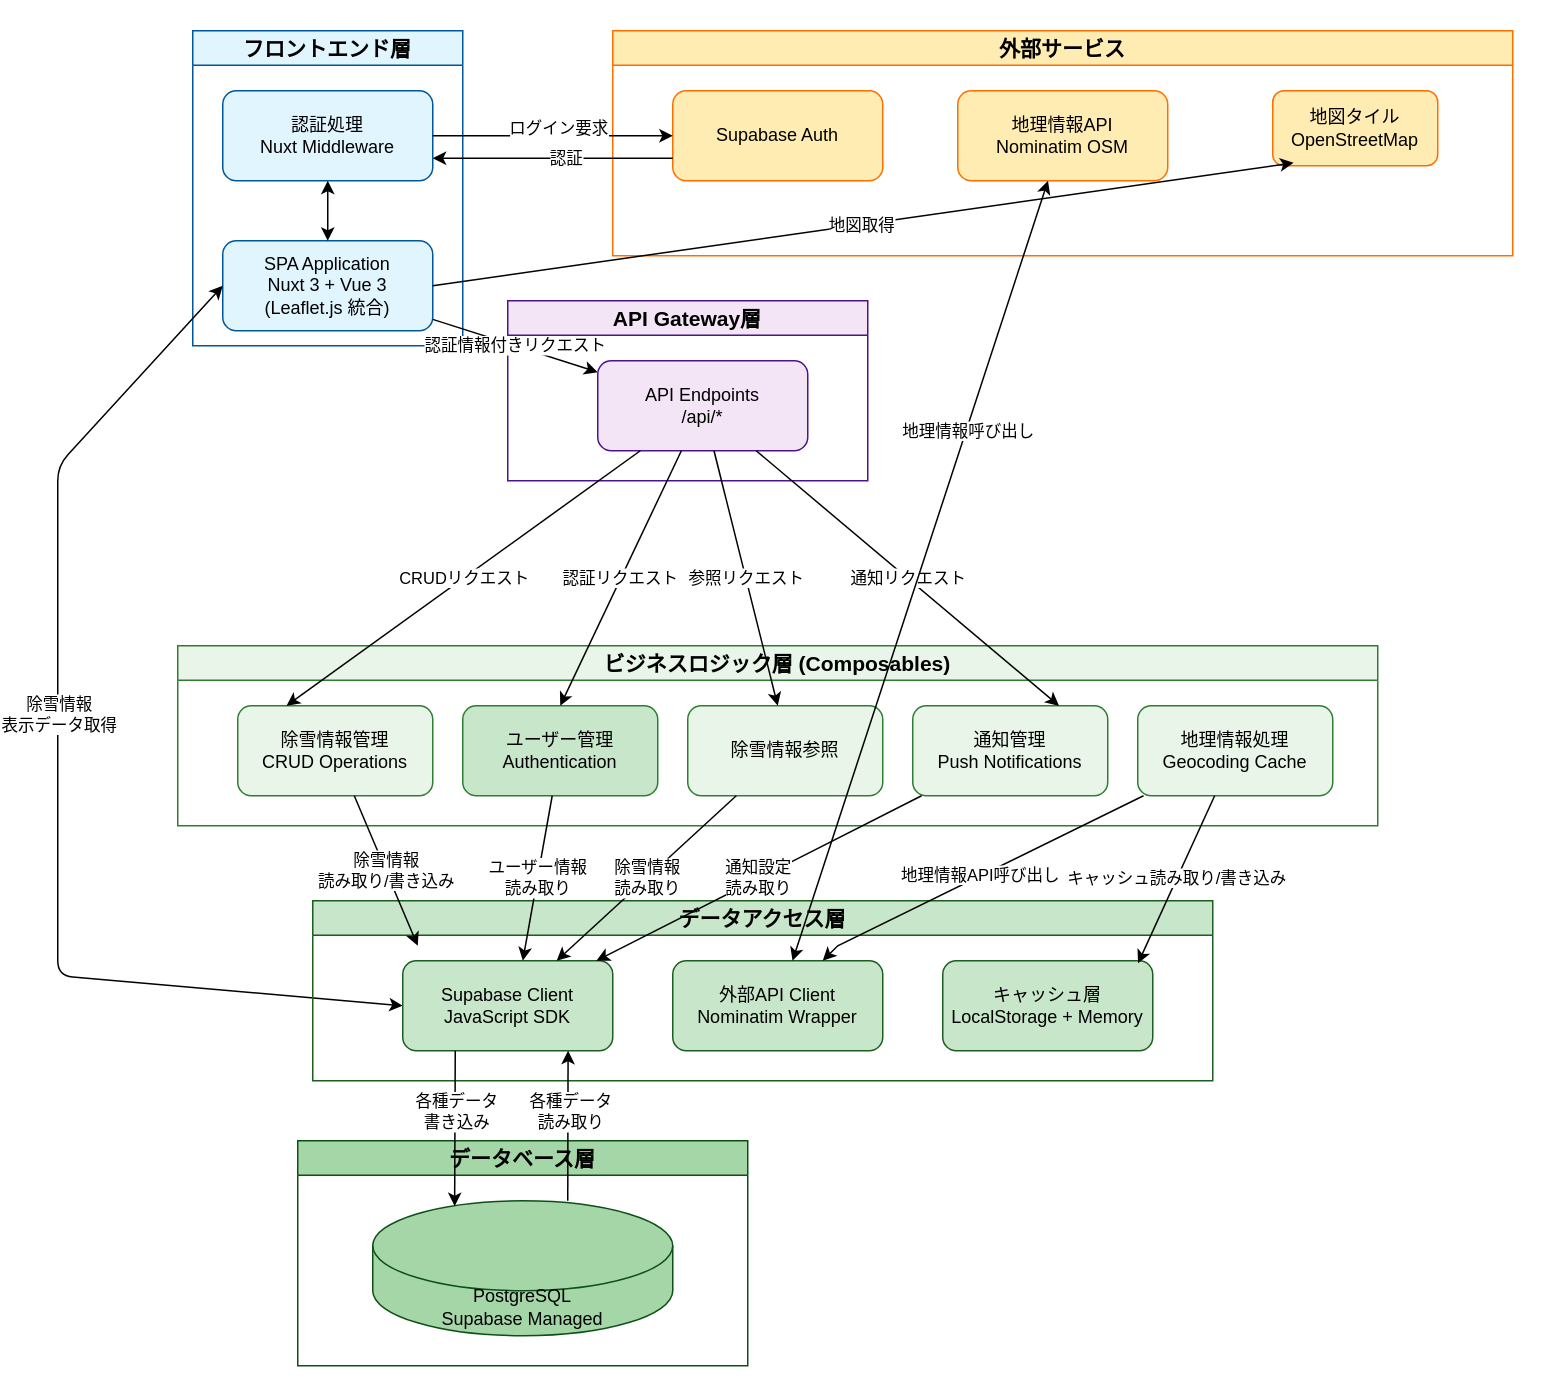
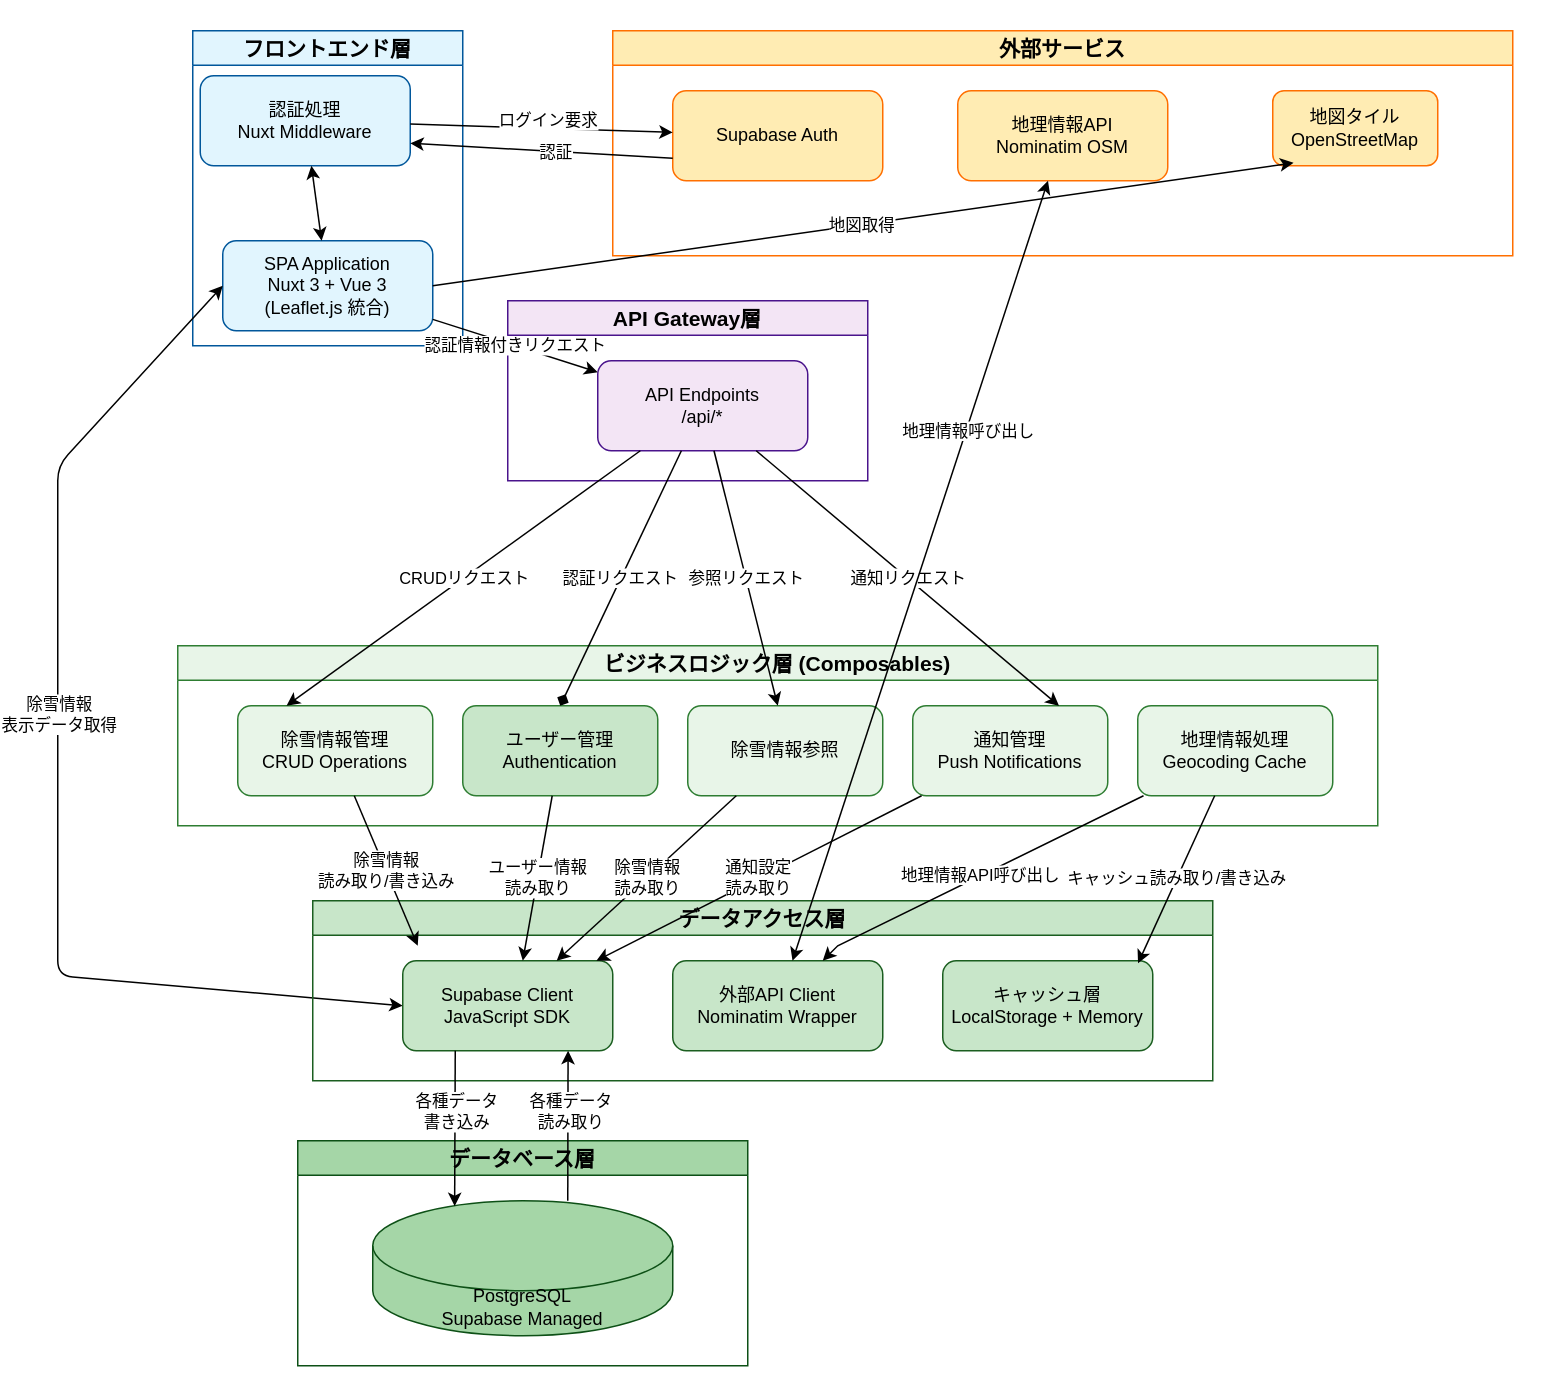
  <mxCell id="0" />
  <mxCell id="1" parent="0" />
  <mxCell id="2" value="フロントエンド層" style="swimlane;whiteSpace=wrap;html=1;fillColor=#e1f5fe;strokeColor=#01579b;fontColor=#000000;fontSize=14;fontStyle=1;" parent="1" vertex="1"><mxGeometry x="30" y="20" width="180" height="210" as="geometry" /></mxCell>
- <mxCell id="3" value="認証処理&lt;br/&gt;Nuxt Middleware" style="rounded=1;whiteSpace=wrap;html=1;fillColor=#e1f5fe;strokeColor=#01579b;" parent="2" vertex="1"><mxGeometry x="20" y="40" width="140" height="60" as="geometry" /></mxCell>
+ <mxCell id="3" value="認証処理&lt;br/&gt;Nuxt Middleware" style="rounded=1;whiteSpace=wrap;html=1;fillColor=#e1f5fe;strokeColor=#01579b;" parent="2" vertex="1"><mxGeometry x="5" y="30" width="140" height="60" as="geometry" /></mxCell>
  <mxCell id="4" value="SPA Application&lt;br/&gt;Nuxt 3 + Vue 3&lt;br/&gt;(Leaflet.js 統合)" style="rounded=1;whiteSpace=wrap;html=1;fillColor=#e1f5fe;strokeColor=#01579b;" parent="2" vertex="1"><mxGeometry x="20" y="140" width="140" height="60" as="geometry" /></mxCell>
  <mxCell id="5" value="API Gateway層" style="swimlane;whiteSpace=wrap;html=1;fillColor=#f3e5f5;strokeColor=#4a148c;fontColor=#000000;fontSize=14;fontStyle=1;" parent="1" vertex="1"><mxGeometry x="240" y="200" width="240" height="120" as="geometry" /></mxCell>
  <mxCell id="6" value="API Endpoints&lt;br/&gt;/api/*" style="rounded=1;whiteSpace=wrap;html=1;fillColor=#f3e5f5;strokeColor=#4a148c;" parent="5" vertex="1"><mxGeometry x="60" y="40" width="140" height="60" as="geometry" /></mxCell>
  <mxCell id="7" value="ビジネスロジック層 (Composables)" style="swimlane;whiteSpace=wrap;html=1;fillColor=#e8f5e8;strokeColor=#2e7d32;fontColor=#000000;fontSize=14;fontStyle=1;" parent="1" vertex="1"><mxGeometry x="20" y="430" width="800" height="120" as="geometry" /></mxCell>
  <mxCell id="8" value="除雪情報管理&lt;br/&gt;CRUD Operations" style="rounded=1;whiteSpace=wrap;html=1;fillColor=#e8f5e8;strokeColor=#2e7d32;" parent="7" vertex="1"><mxGeometry x="40" y="40" width="130" height="60" as="geometry" /></mxCell>
  <mxCell id="9" value="ユーザー管理&lt;br/&gt;Authentication" style="rounded=1;whiteSpace=wrap;html=1;fillColor=#c8e6c9;strokeColor=#2e7d32;" parent="7" vertex="1"><mxGeometry x="190" y="40" width="130" height="60" as="geometry" /></mxCell>
  <mxCell id="10" value="除雪情報参照" style="rounded=1;whiteSpace=wrap;html=1;fillColor=#e8f5e8;strokeColor=#2e7d32;" parent="7" vertex="1"><mxGeometry x="340" y="40" width="130" height="60" as="geometry" /></mxCell>
  <mxCell id="11" value="通知管理&lt;br/&gt;Push Notifications" style="rounded=1;whiteSpace=wrap;html=1;fillColor=#e8f5e8;strokeColor=#2e7d32;" parent="7" vertex="1"><mxGeometry x="490" y="40" width="130" height="60" as="geometry" /></mxCell>
  <mxCell id="12" value="地理情報処理&lt;br/&gt;Geocoding Cache" style="rounded=1;whiteSpace=wrap;html=1;fillColor=#e8f5e8;strokeColor=#2e7d32;" parent="7" vertex="1"><mxGeometry x="640" y="40" width="130" height="60" as="geometry" /></mxCell>
  <mxCell id="13" style="edgeStyle=none;html=1;exitX=0;exitY=0.5;exitDx=0;exitDy=0;entryX=0;entryY=0.5;entryDx=0;entryDy=0;startArrow=classic;startFill=1;" edge="1" parent="7" source="4" target="16"><mxGeometry relative="1" as="geometry"><mxPoint x="-80" y="-120" as="targetPoint" /><Array as="points"><mxPoint x="-80" y="-120" /><mxPoint x="-80" y="220" /></Array></mxGeometry></mxCell>
  <mxCell id="14" value="&lt;span style=&quot;color: rgb(0, 0, 0);&quot;&gt;除雪情報&lt;/span&gt;&lt;div&gt;表示データ取得&lt;/div&gt;" style="edgeLabel;html=1;align=center;verticalAlign=middle;resizable=0;points=[];" vertex="1" connectable="0" parent="13"><mxGeometry x="-0.105" relative="1" as="geometry"><mxPoint as="offset" /></mxGeometry></mxCell>
  <mxCell id="15" value="データアクセス層" style="swimlane;whiteSpace=wrap;html=1;fillColor=#c8e6c9;strokeColor=#1b5e20;fontColor=#000000;fontSize=14;fontStyle=1;" parent="1" vertex="1"><mxGeometry x="110" y="600" width="600" height="120" as="geometry" /></mxCell>
  <mxCell id="16" value="Supabase Client&lt;br/&gt;JavaScript SDK" style="rounded=1;whiteSpace=wrap;html=1;fillColor=#c8e6c9;strokeColor=#1b5e20;" parent="15" vertex="1"><mxGeometry x="60" y="40" width="140" height="60" as="geometry" /></mxCell>
  <mxCell id="17" value="外部API Client&lt;br/&gt;Nominatim Wrapper" style="rounded=1;whiteSpace=wrap;html=1;fillColor=#c8e6c9;strokeColor=#1b5e20;" parent="15" vertex="1"><mxGeometry x="240" y="40" width="140" height="60" as="geometry" /></mxCell>
  <mxCell id="18" value="キャッシュ層&lt;br/&gt;LocalStorage + Memory" style="rounded=1;whiteSpace=wrap;html=1;fillColor=#c8e6c9;strokeColor=#1b5e20;" parent="15" vertex="1"><mxGeometry x="420" y="40" width="140" height="60" as="geometry" /></mxCell>
  <mxCell id="19" value="データベース層" style="swimlane;whiteSpace=wrap;html=1;fillColor=#a5d6a7;strokeColor=#0d5016;fontColor=#000000;fontSize=14;fontStyle=1;" parent="1" vertex="1"><mxGeometry x="100" y="760" width="300" height="150" as="geometry" /></mxCell>
  <mxCell id="20" value="PostgreSQL&lt;br/&gt;Supabase Managed" style="shape=cylinder3;whiteSpace=wrap;html=1;boundedLbl=1;backgroundOutline=1;size=30;fillColor=#a5d6a7;strokeColor=#0d5016;" parent="19" vertex="1"><mxGeometry x="50" y="40" width="200" height="90" as="geometry" /></mxCell>
  <mxCell id="21" value="外部サービス" style="swimlane;whiteSpace=wrap;html=1;fillColor=#ffecb3;strokeColor=#ff6f00;fontColor=#000000;fontSize=14;fontStyle=1;" parent="1" vertex="1"><mxGeometry x="310" y="20" width="600" height="150" as="geometry" /></mxCell>
  <mxCell id="22" value="Supabase Auth" style="rounded=1;whiteSpace=wrap;html=1;fillColor=#ffecb3;strokeColor=#ff6f00;" parent="21" vertex="1"><mxGeometry x="40" y="40" width="140" height="60" as="geometry" /></mxCell>
  <mxCell id="23" value="地図タイル&lt;br/&gt;OpenStreetMap" style="rounded=1;whiteSpace=wrap;html=1;fillColor=#ffecb3;strokeColor=#ff6f00;" parent="21" vertex="1"><mxGeometry x="440" y="40" width="110" height="50" as="geometry" /></mxCell>
  <mxCell id="24" value="地理情報API&lt;br/&gt;Nominatim OSM" style="rounded=1;whiteSpace=wrap;html=1;fillColor=#ffecb3;strokeColor=#ff6f00;" parent="21" vertex="1"><mxGeometry x="230" y="40" width="140" height="60" as="geometry" /></mxCell>
  <mxCell id="25" value="ログイン要求" style="endArrow=classic;html=1;rounded=0;" parent="1" source="3" target="22" edge="1"><mxGeometry x="0.051" y="5" relative="1" as="geometry"><mxPoint as="offset" /></mxGeometry></mxCell>
  <mxCell id="26" value="" style="endArrow=classic;html=1;rounded=0;startArrow=classic;startFill=1;" parent="1" source="4" target="3" edge="1"><mxGeometry relative="1" as="geometry" /></mxCell>
  <mxCell id="27" value="認証情報付きリクエスト" style="endArrow=classic;html=1;rounded=0;" edge="1" parent="1" source="4" target="6"><mxGeometry relative="1" as="geometry" /></mxCell>
  <mxCell id="28" value="CRUDリクエスト" style="endArrow=classic;html=1;rounded=0;entryX=0.25;entryY=0;entryDx=0;entryDy=0;" edge="1" parent="1" source="6" target="8"><mxGeometry relative="1" as="geometry" /></mxCell>
- <mxCell id="29" value="認証リクエスト" style="endArrow=classic;html=1;rounded=0;entryX=0.5;entryY=0;entryDx=0;entryDy=0;" edge="1" parent="1" source="6" target="9"><mxGeometry relative="1" as="geometry" /></mxCell>
+ <mxCell id="29" value="認証リクエスト" style="endArrow=diamond;html=1;rounded=0;entryX=0.5;entryY=0;entryDx=0;entryDy=0;" edge="1" parent="1" source="6" target="9"><mxGeometry relative="1" as="geometry" /></mxCell>
  <mxCell id="30" value="参照リクエスト" style="endArrow=classic;html=1;rounded=0;" edge="1" parent="1" source="6"><mxGeometry relative="1" as="geometry"><mxPoint x="420" y="470" as="targetPoint" /></mxGeometry></mxCell>
  <mxCell id="31" value="通知リクエスト" style="endArrow=classic;html=1;rounded=0;entryX=0.75;entryY=0;entryDx=0;entryDy=0;" edge="1" parent="1" source="6" target="11"><mxGeometry relative="1" as="geometry" /></mxCell>
  <mxCell id="32" value="除雪情報&lt;div&gt;読み取り/書き込み&lt;/div&gt;" style="endArrow=classic;html=1;rounded=0;" edge="1" parent="1" source="8"><mxGeometry relative="1" as="geometry"><mxPoint x="180" y="630" as="targetPoint" /></mxGeometry></mxCell>
  <mxCell id="33" value="ユーザー情報&lt;div&gt;読み取り&lt;/div&gt;" style="endArrow=classic;html=1;rounded=0;" edge="1" parent="1" source="9"><mxGeometry relative="1" as="geometry"><mxPoint x="250" y="640" as="targetPoint" /></mxGeometry></mxCell>
  <mxCell id="34" value="除雪情報&lt;div&gt;読み取り&lt;/div&gt;" style="endArrow=classic;html=1;rounded=0;" edge="1" parent="1" source="10" target="16"><mxGeometry relative="1" as="geometry" /></mxCell>
  <mxCell id="35" value="通知設定&lt;div&gt;読み取り&lt;/div&gt;" style="endArrow=classic;html=1;rounded=0;" edge="1" parent="1" source="11" target="16"><mxGeometry relative="1" as="geometry" /></mxCell>
  <mxCell id="36" value="地理情報API呼び出し" style="endArrow=classic;html=1;rounded=0;" edge="1" parent="1" source="12" target="17"><mxGeometry relative="1" as="geometry"><Array as="points"><mxPoint x="460" y="630" /></Array></mxGeometry></mxCell>
  <mxCell id="37" value="キャッシュ読み取り/書き込み" style="endArrow=classic;html=1;rounded=0;entryX=0.93;entryY=0.029;entryDx=0;entryDy=0;entryPerimeter=0;" edge="1" parent="1" source="12" target="18"><mxGeometry relative="1" as="geometry" /></mxCell>
  <mxCell id="38" value="地理情報呼び出し" style="endArrow=classic;html=1;rounded=0;startArrow=classic;startFill=1;" parent="1" source="17" target="24" edge="1"><mxGeometry x="0.361" y="-1" relative="1" as="geometry"><mxPoint as="offset" /></mxGeometry></mxCell>
  <mxCell id="39" style="edgeStyle=none;html=1;exitX=0;exitY=0.75;exitDx=0;exitDy=0;entryX=1;entryY=0.75;entryDx=0;entryDy=0;" parent="1" source="22" target="3" edge="1"><mxGeometry relative="1" as="geometry" /></mxCell>
  <mxCell id="40" value="認証" style="edgeLabel;html=1;align=center;verticalAlign=middle;resizable=0;points=[];" parent="39" connectable="0" vertex="1"><mxGeometry x="-0.098" relative="1" as="geometry"><mxPoint as="offset" /></mxGeometry></mxCell>
  <mxCell id="41" style="edgeStyle=none;html=1;exitX=1;exitY=0.5;exitDx=0;exitDy=0;entryX=0.126;entryY=0.961;entryDx=0;entryDy=0;entryPerimeter=0;" parent="1" source="4" target="23" edge="1"><mxGeometry relative="1" as="geometry" /></mxCell>
  <mxCell id="42" value="地図取得" style="edgeLabel;html=1;align=center;verticalAlign=middle;resizable=0;points=[];" parent="41" connectable="0" vertex="1"><mxGeometry x="-0.005" relative="1" as="geometry"><mxPoint as="offset" /></mxGeometry></mxCell>
  <mxCell id="43" style="edgeStyle=none;html=1;exitX=0.25;exitY=1;exitDx=0;exitDy=0;entryX=0.273;entryY=0.04;entryDx=0;entryDy=0;entryPerimeter=0;" parent="1" source="16" target="20" edge="1"><mxGeometry relative="1" as="geometry" /></mxCell>
  <mxCell id="44" value="各種データ&lt;div&gt;書き込み&lt;/div&gt;" style="edgeLabel;html=1;align=center;verticalAlign=middle;resizable=0;points=[];" parent="43" connectable="0" vertex="1"><mxGeometry x="-0.224" y="1" relative="1" as="geometry"><mxPoint as="offset" /></mxGeometry></mxCell>
  <mxCell id="45" style="edgeStyle=none;html=1;exitX=0.5;exitY=0;exitDx=0;exitDy=0;exitPerimeter=0;entryX=0.573;entryY=1;entryDx=0;entryDy=0;entryPerimeter=0;" parent="1" edge="1"><mxGeometry relative="1" as="geometry"><mxPoint x="280" y="800" as="sourcePoint" /><mxPoint x="280.22" y="700" as="targetPoint" /><Array as="points" /></mxGeometry></mxCell>
  <mxCell id="46" value="各種データ&lt;div&gt;読み取り&lt;/div&gt;" style="edgeLabel;html=1;align=center;verticalAlign=middle;resizable=0;points=[];" parent="45" connectable="0" vertex="1"><mxGeometry x="0.326" y="-1" relative="1" as="geometry"><mxPoint y="6" as="offset" /></mxGeometry></mxCell>
